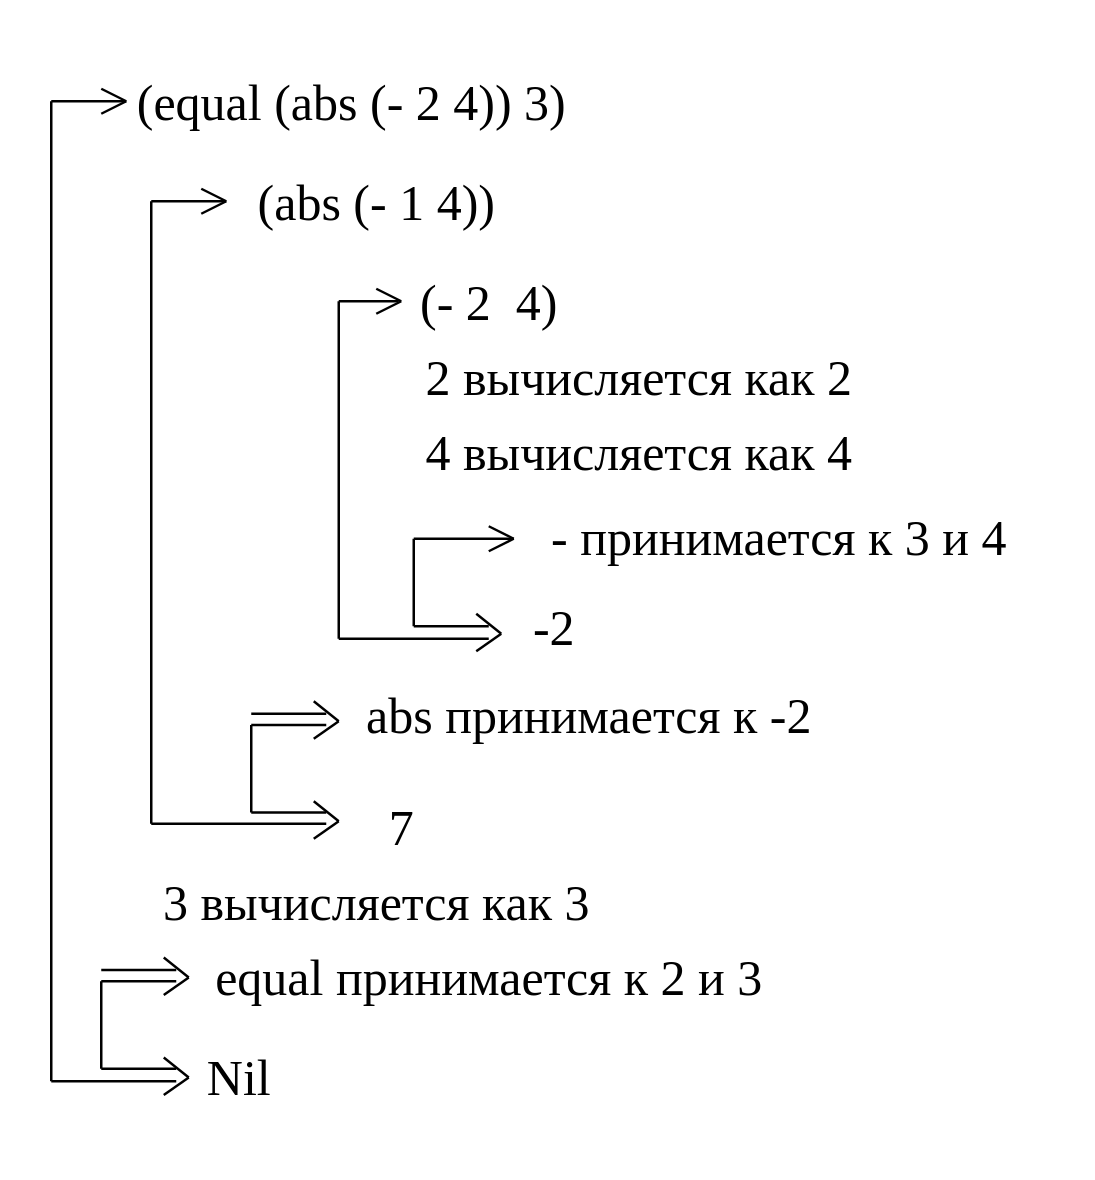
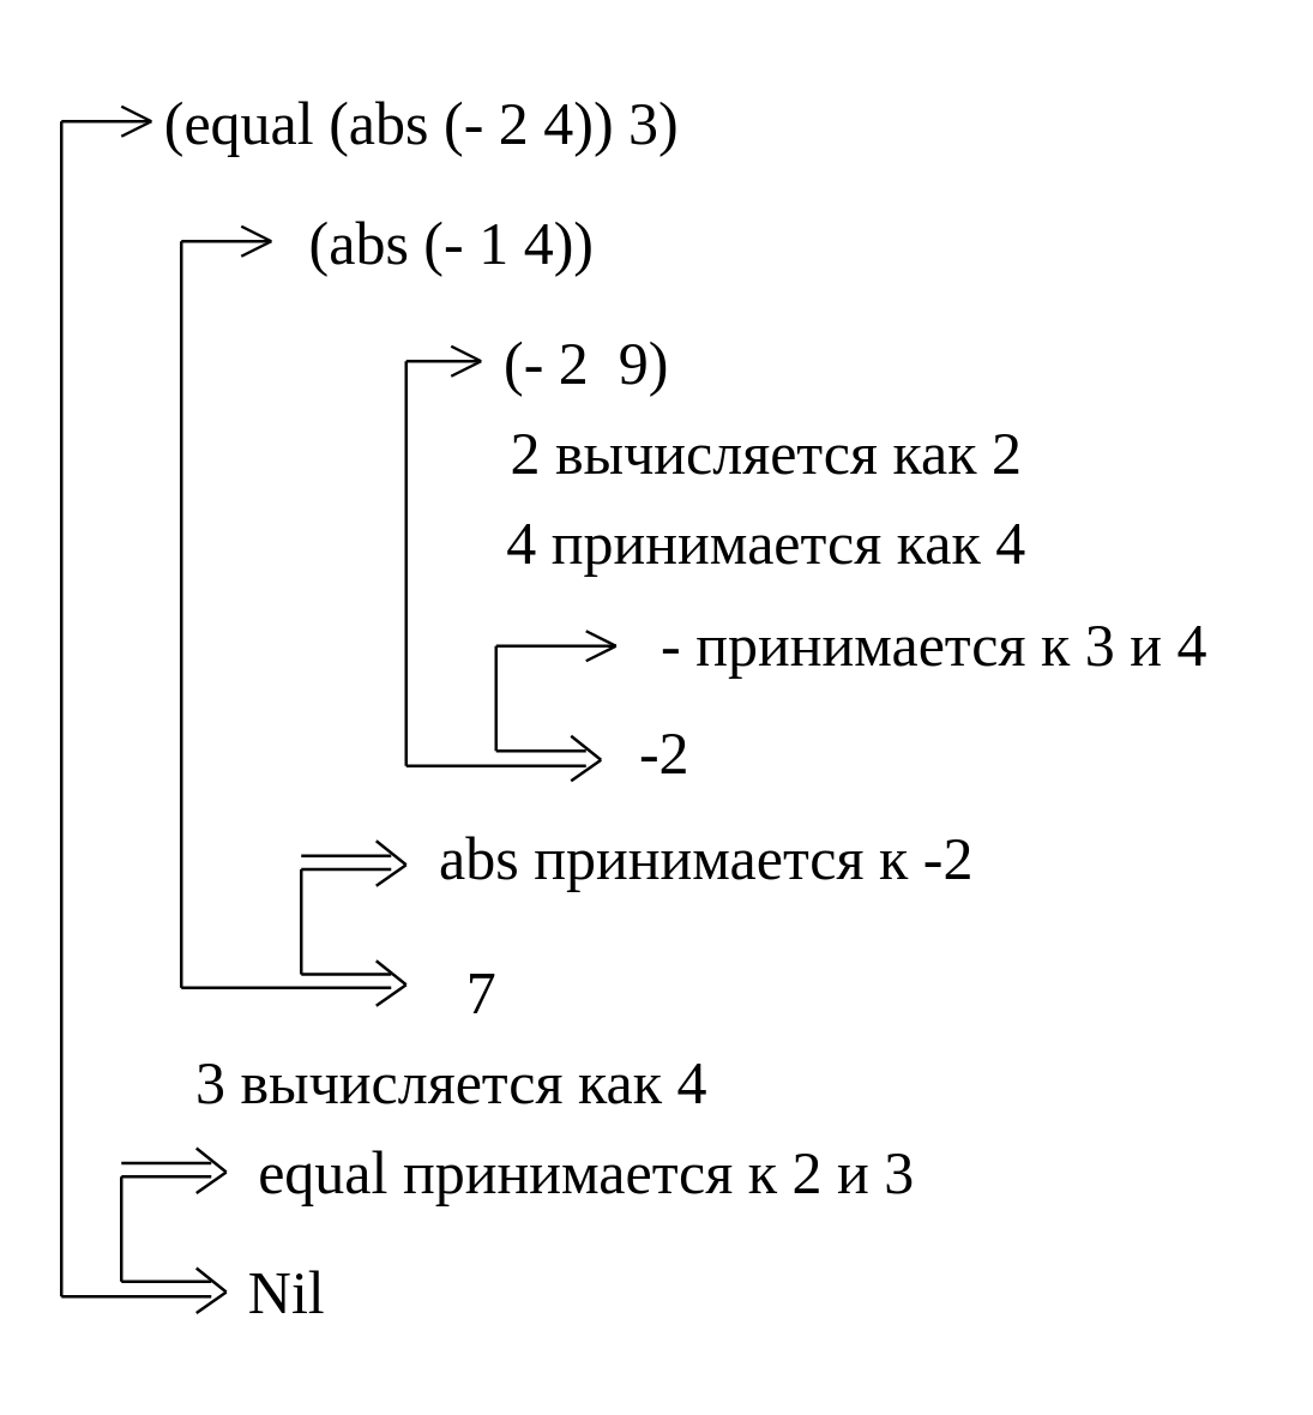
  <mxCell id="0" />
  <mxCell id="1" parent="0" />
  <mxCell id="2" value="" style="endArrow=none;html=1;rounded=0;fontFamily=Times New Roman;fontSize=20;" edge="1" parent="1"><mxGeometry width="50" height="50" relative="1" as="geometry"><mxPoint x="50" y="40" as="sourcePoint" /><mxPoint x="40" y="45" as="targetPoint" /></mxGeometry></mxCell>
  <mxCell id="3" value="" style="endArrow=none;html=1;rounded=0;" edge="1" parent="1"><mxGeometry width="50" height="50" relative="1" as="geometry"><mxPoint x="20" y="432" as="sourcePoint" /><mxPoint x="20" y="40" as="targetPoint" /></mxGeometry></mxCell>
  <mxCell id="4" value="&lt;font face=&quot;Times New Roman&quot; style=&quot;font-size: 20px;&quot;&gt;(equal (abs (- 2 4)) 3)&lt;/font&gt;" style="text;html=1;align=center;verticalAlign=middle;resizable=0;points=[];autosize=1;strokeColor=none;fillColor=none;" vertex="1" parent="1"><mxGeometry x="40" y="20" width="200" height="40" as="geometry" /></mxCell>
  <mxCell id="5" value="2 вычисляется как 2" style="text;html=1;align=center;verticalAlign=middle;resizable=0;points=[];autosize=1;strokeColor=none;fillColor=none;fontSize=20;fontFamily=Times New Roman;" vertex="1" parent="1"><mxGeometry x="160" y="130" width="190" height="40" as="geometry" /></mxCell>
  <mxCell id="6" value="-2" style="text;html=1;align=center;verticalAlign=middle;resizable=0;points=[];autosize=1;strokeColor=none;fillColor=none;fontSize=20;fontFamily=Times New Roman;" vertex="1" parent="1"><mxGeometry x="201" y="230" width="40" height="40" as="geometry" /></mxCell>
  <mxCell id="7" value="Nil" style="text;html=1;align=center;verticalAlign=middle;resizable=0;points=[];autosize=1;strokeColor=none;fillColor=none;fontSize=20;fontFamily=Times New Roman;" vertex="1" parent="1"><mxGeometry x="70" y="410" width="50" height="40" as="geometry" /></mxCell>
- <mxCell id="8" value="4 вычисляется как 4" style="text;html=1;align=center;verticalAlign=middle;resizable=0;points=[];autosize=1;strokeColor=none;fillColor=none;fontSize=20;fontFamily=Times New Roman;" vertex="1" parent="1"><mxGeometry x="160" y="160" width="190" height="40" as="geometry" /></mxCell>
- <mxCell id="9" value="(- 2&amp;nbsp; 4)" style="text;html=1;align=center;verticalAlign=middle;resizable=0;points=[];autosize=1;strokeColor=none;fillColor=none;fontSize=20;fontFamily=Times New Roman;" vertex="1" parent="1"><mxGeometry x="155" y="100" width="80" height="40" as="geometry" /></mxCell>
+ <mxCell id="8" value="4 принимается как 4" style="text;html=1;align=center;verticalAlign=middle;resizable=0;points=[];autosize=1;strokeColor=none;fillColor=none;fontSize=20;fontFamily=Times New Roman;" vertex="1" parent="1"><mxGeometry x="160" y="160" width="190" height="40" as="geometry" /></mxCell>
+ <mxCell id="9" value="(- 2&amp;nbsp; 9)" style="text;html=1;align=center;verticalAlign=middle;resizable=0;points=[];autosize=1;strokeColor=none;fillColor=none;fontSize=20;fontFamily=Times New Roman;" vertex="1" parent="1"><mxGeometry x="155" y="100" width="80" height="40" as="geometry" /></mxCell>
  <mxCell id="10" value="- принимается к 3 и 4" style="text;html=1;align=center;verticalAlign=middle;resizable=0;points=[];autosize=1;strokeColor=none;fillColor=none;fontSize=20;fontFamily=Times New Roman;" vertex="1" parent="1"><mxGeometry x="206" y="194" width="210" height="40" as="geometry" /></mxCell>
  <mxCell id="11" value="equal принимается к 2 и 3" style="text;html=1;align=center;verticalAlign=middle;resizable=0;points=[];autosize=1;strokeColor=none;fillColor=none;fontSize=20;fontFamily=Times New Roman;" vertex="1" parent="1"><mxGeometry x="75" y="370" width="240" height="40" as="geometry" /></mxCell>
  <mxCell id="12" value="" style="endArrow=none;html=1;rounded=0;fontFamily=Times New Roman;fontSize=20;" edge="1" parent="1"><mxGeometry width="50" height="50" relative="1" as="geometry"><mxPoint x="135" y="255" as="sourcePoint" /><mxPoint x="135" y="120" as="targetPoint" /></mxGeometry></mxCell>
  <mxCell id="13" value="" style="endArrow=none;html=1;rounded=0;fontFamily=Times New Roman;fontSize=20;" edge="1" parent="1"><mxGeometry width="50" height="50" relative="1" as="geometry"><mxPoint x="165" y="250" as="sourcePoint" /><mxPoint x="165" y="215" as="targetPoint" /></mxGeometry></mxCell>
  <mxCell id="14" value="" style="endArrow=none;html=1;rounded=0;fontFamily=Times New Roman;fontSize=20;" edge="1" parent="1"><mxGeometry width="50" height="50" relative="1" as="geometry"><mxPoint x="165" y="250" as="sourcePoint" /><mxPoint x="195" y="250" as="targetPoint" /></mxGeometry></mxCell>
  <mxCell id="15" value="" style="endArrow=none;html=1;rounded=0;fontFamily=Times New Roman;fontSize=20;" edge="1" parent="1"><mxGeometry width="50" height="50" relative="1" as="geometry"><mxPoint x="135" y="255" as="sourcePoint" /><mxPoint x="195" y="255" as="targetPoint" /></mxGeometry></mxCell>
  <mxCell id="16" value="" style="endArrow=none;html=1;rounded=0;fontFamily=Times New Roman;fontSize=20;" edge="1" parent="1"><mxGeometry width="50" height="50" relative="1" as="geometry"><mxPoint x="20" y="40" as="sourcePoint" /><mxPoint x="50" y="40" as="targetPoint" /></mxGeometry></mxCell>
  <mxCell id="17" value="" style="endArrow=none;html=1;rounded=0;fontFamily=Times New Roman;fontSize=20;" edge="1" parent="1"><mxGeometry width="50" height="50" relative="1" as="geometry"><mxPoint x="40" y="35" as="sourcePoint" /><mxPoint x="50" y="40" as="targetPoint" /></mxGeometry></mxCell>
  <mxCell id="18" value="" style="endArrow=none;html=1;rounded=0;fontFamily=Times New Roman;fontSize=20;" edge="1" parent="1"><mxGeometry width="50" height="50" relative="1" as="geometry"><mxPoint x="160" y="120" as="sourcePoint" /><mxPoint x="150" y="125" as="targetPoint" /></mxGeometry></mxCell>
  <mxCell id="19" value="" style="endArrow=none;html=1;rounded=0;fontFamily=Times New Roman;fontSize=20;" edge="1" parent="1"><mxGeometry width="50" height="50" relative="1" as="geometry"><mxPoint x="150" y="115" as="sourcePoint" /><mxPoint x="160" y="120" as="targetPoint" /></mxGeometry></mxCell>
  <mxCell id="20" value="" style="endArrow=none;html=1;rounded=0;fontFamily=Times New Roman;fontSize=20;" edge="1" parent="1"><mxGeometry width="50" height="50" relative="1" as="geometry"><mxPoint x="135" y="120" as="sourcePoint" /><mxPoint x="159" y="120" as="targetPoint" /></mxGeometry></mxCell>
  <mxCell id="21" value="" style="endArrow=none;html=1;rounded=0;fontFamily=Times New Roman;fontSize=20;" edge="1" parent="1"><mxGeometry width="50" height="50" relative="1" as="geometry"><mxPoint x="205" y="215" as="sourcePoint" /><mxPoint x="195" y="220" as="targetPoint" /></mxGeometry></mxCell>
  <mxCell id="22" value="" style="endArrow=none;html=1;rounded=0;fontFamily=Times New Roman;fontSize=20;" edge="1" parent="1"><mxGeometry width="50" height="50" relative="1" as="geometry"><mxPoint x="195" y="210" as="sourcePoint" /><mxPoint x="205" y="215" as="targetPoint" /></mxGeometry></mxCell>
  <mxCell id="23" value="" style="endArrow=none;html=1;rounded=0;fontFamily=Times New Roman;fontSize=20;" edge="1" parent="1"><mxGeometry width="50" height="50" relative="1" as="geometry"><mxPoint x="165" y="215" as="sourcePoint" /><mxPoint x="205" y="215" as="targetPoint" /></mxGeometry></mxCell>
  <mxCell id="24" value="" style="endArrow=none;html=1;rounded=0;fontFamily=Times New Roman;fontSize=20;" edge="1" parent="1"><mxGeometry width="50" height="50" relative="1" as="geometry"><mxPoint x="200" y="253" as="sourcePoint" /><mxPoint x="190" y="260" as="targetPoint" /></mxGeometry></mxCell>
  <mxCell id="25" value="" style="endArrow=none;html=1;rounded=0;fontFamily=Times New Roman;fontSize=20;" edge="1" parent="1"><mxGeometry width="50" height="50" relative="1" as="geometry"><mxPoint x="190" y="245" as="sourcePoint" /><mxPoint x="200" y="253" as="targetPoint" /></mxGeometry></mxCell>
  <mxCell id="26" value="" style="endArrow=none;html=1;rounded=0;fontFamily=Times New Roman;fontSize=20;" edge="1" parent="1"><mxGeometry width="50" height="50" relative="1" as="geometry"><mxPoint x="40" y="387.5" as="sourcePoint" /><mxPoint x="70" y="387.5" as="targetPoint" /></mxGeometry></mxCell>
  <mxCell id="27" value="" style="endArrow=none;html=1;rounded=0;fontFamily=Times New Roman;fontSize=20;" edge="1" parent="1"><mxGeometry width="50" height="50" relative="1" as="geometry"><mxPoint x="40" y="392" as="sourcePoint" /><mxPoint x="70" y="392" as="targetPoint" /></mxGeometry></mxCell>
  <mxCell id="28" value="" style="endArrow=none;html=1;rounded=0;fontFamily=Times New Roman;fontSize=20;" edge="1" parent="1"><mxGeometry width="50" height="50" relative="1" as="geometry"><mxPoint x="75" y="390.5" as="sourcePoint" /><mxPoint x="65" y="397.5" as="targetPoint" /></mxGeometry></mxCell>
  <mxCell id="29" value="" style="endArrow=none;html=1;rounded=0;fontFamily=Times New Roman;fontSize=20;" edge="1" parent="1"><mxGeometry width="50" height="50" relative="1" as="geometry"><mxPoint x="65" y="382.5" as="sourcePoint" /><mxPoint x="75" y="390.5" as="targetPoint" /></mxGeometry></mxCell>
  <mxCell id="30" value="" style="endArrow=none;html=1;rounded=0;fontFamily=Times New Roman;fontSize=20;" edge="1" parent="1"><mxGeometry width="50" height="50" relative="1" as="geometry"><mxPoint x="40" y="427" as="sourcePoint" /><mxPoint x="40" y="392" as="targetPoint" /></mxGeometry></mxCell>
  <mxCell id="31" value="" style="endArrow=none;html=1;rounded=0;fontFamily=Times New Roman;fontSize=20;" edge="1" parent="1"><mxGeometry width="50" height="50" relative="1" as="geometry"><mxPoint x="40" y="427" as="sourcePoint" /><mxPoint x="70" y="427" as="targetPoint" /></mxGeometry></mxCell>
  <mxCell id="32" value="" style="endArrow=none;html=1;rounded=0;fontFamily=Times New Roman;fontSize=20;" edge="1" parent="1"><mxGeometry width="50" height="50" relative="1" as="geometry"><mxPoint x="75" y="430.5" as="sourcePoint" /><mxPoint x="65" y="437.5" as="targetPoint" /></mxGeometry></mxCell>
  <mxCell id="33" value="" style="endArrow=none;html=1;rounded=0;fontFamily=Times New Roman;fontSize=20;" edge="1" parent="1"><mxGeometry width="50" height="50" relative="1" as="geometry"><mxPoint x="65" y="422.5" as="sourcePoint" /><mxPoint x="75" y="430.5" as="targetPoint" /></mxGeometry></mxCell>
- <mxCell id="34" value="3 вычисляется как 3" style="text;html=1;align=center;verticalAlign=middle;resizable=0;points=[];autosize=1;strokeColor=none;fillColor=none;fontSize=20;fontFamily=Times New Roman;" vertex="1" parent="1"><mxGeometry x="55" y="340" width="190" height="40" as="geometry" /></mxCell>
+ <mxCell id="34" value="3 вычисляется как 4" style="text;html=1;align=center;verticalAlign=middle;resizable=0;points=[];autosize=1;strokeColor=none;fillColor=none;fontSize=20;fontFamily=Times New Roman;" vertex="1" parent="1"><mxGeometry x="55" y="340" width="190" height="40" as="geometry" /></mxCell>
  <mxCell id="35" value="" style="endArrow=none;html=1;rounded=0;fontFamily=Times New Roman;fontSize=20;" edge="1" parent="1"><mxGeometry width="50" height="50" relative="1" as="geometry"><mxPoint x="20" y="432" as="sourcePoint" /><mxPoint x="70" y="432" as="targetPoint" /></mxGeometry></mxCell>
  <mxCell id="36" value="(abs (- 1 4))" style="text;html=1;align=center;verticalAlign=middle;resizable=0;points=[];autosize=1;strokeColor=none;fillColor=none;fontSize=20;fontFamily=Times New Roman;" vertex="1" parent="1"><mxGeometry x="90" y="60" width="120" height="40" as="geometry" /></mxCell>
  <mxCell id="37" value="" style="endArrow=none;html=1;rounded=0;fontFamily=Times New Roman;fontSize=20;" edge="1" parent="1"><mxGeometry width="50" height="50" relative="1" as="geometry"><mxPoint x="100" y="285" as="sourcePoint" /><mxPoint x="130" y="285" as="targetPoint" /></mxGeometry></mxCell>
  <mxCell id="38" value="" style="endArrow=none;html=1;rounded=0;fontFamily=Times New Roman;fontSize=20;" edge="1" parent="1"><mxGeometry width="50" height="50" relative="1" as="geometry"><mxPoint x="100" y="289.5" as="sourcePoint" /><mxPoint x="130" y="289.5" as="targetPoint" /></mxGeometry></mxCell>
  <mxCell id="39" value="" style="endArrow=none;html=1;rounded=0;fontFamily=Times New Roman;fontSize=20;" edge="1" parent="1"><mxGeometry width="50" height="50" relative="1" as="geometry"><mxPoint x="135" y="288" as="sourcePoint" /><mxPoint x="125" y="295" as="targetPoint" /></mxGeometry></mxCell>
  <mxCell id="40" value="" style="endArrow=none;html=1;rounded=0;fontFamily=Times New Roman;fontSize=20;" edge="1" parent="1"><mxGeometry width="50" height="50" relative="1" as="geometry"><mxPoint x="125" y="280" as="sourcePoint" /><mxPoint x="135" y="288" as="targetPoint" /></mxGeometry></mxCell>
  <mxCell id="41" value="" style="endArrow=none;html=1;rounded=0;fontFamily=Times New Roman;fontSize=20;" edge="1" parent="1"><mxGeometry width="50" height="50" relative="1" as="geometry"><mxPoint x="100" y="324.5" as="sourcePoint" /><mxPoint x="100" y="289.5" as="targetPoint" /></mxGeometry></mxCell>
  <mxCell id="42" value="" style="endArrow=none;html=1;rounded=0;fontFamily=Times New Roman;fontSize=20;" edge="1" parent="1"><mxGeometry width="50" height="50" relative="1" as="geometry"><mxPoint x="100" y="324.5" as="sourcePoint" /><mxPoint x="130" y="324.5" as="targetPoint" /></mxGeometry></mxCell>
  <mxCell id="43" value="" style="endArrow=none;html=1;rounded=0;fontFamily=Times New Roman;fontSize=20;" edge="1" parent="1"><mxGeometry width="50" height="50" relative="1" as="geometry"><mxPoint x="135" y="328" as="sourcePoint" /><mxPoint x="125" y="335" as="targetPoint" /></mxGeometry></mxCell>
  <mxCell id="44" value="" style="endArrow=none;html=1;rounded=0;fontFamily=Times New Roman;fontSize=20;" edge="1" parent="1"><mxGeometry width="50" height="50" relative="1" as="geometry"><mxPoint x="125" y="320" as="sourcePoint" /><mxPoint x="135" y="328" as="targetPoint" /></mxGeometry></mxCell>
  <mxCell id="45" value="" style="endArrow=none;html=1;rounded=0;fontFamily=Times New Roman;fontSize=20;" edge="1" parent="1"><mxGeometry width="50" height="50" relative="1" as="geometry"><mxPoint x="60" y="329" as="sourcePoint" /><mxPoint x="130" y="329" as="targetPoint" /></mxGeometry></mxCell>
  <mxCell id="46" value="7" style="text;html=1;align=center;verticalAlign=middle;resizable=0;points=[];autosize=1;strokeColor=none;fillColor=none;fontSize=20;fontFamily=Times New Roman;" vertex="1" parent="1"><mxGeometry x="145" y="310" width="30" height="40" as="geometry" /></mxCell>
  <mxCell id="47" value="abs принимается к -2" style="text;html=1;align=center;verticalAlign=middle;resizable=0;points=[];autosize=1;strokeColor=none;fillColor=none;fontSize=20;fontFamily=Times New Roman;" vertex="1" parent="1"><mxGeometry x="135" y="265" width="200" height="40" as="geometry" /></mxCell>
  <mxCell id="48" value="" style="endArrow=none;html=1;rounded=0;" edge="1" parent="1"><mxGeometry width="50" height="50" relative="1" as="geometry"><mxPoint x="60" y="329" as="sourcePoint" /><mxPoint x="60" y="80" as="targetPoint" /></mxGeometry></mxCell>
  <mxCell id="49" value="" style="endArrow=none;html=1;rounded=0;fontFamily=Times New Roman;fontSize=20;" edge="1" parent="1"><mxGeometry width="50" height="50" relative="1" as="geometry"><mxPoint x="90" y="80" as="sourcePoint" /><mxPoint x="80" y="85" as="targetPoint" /></mxGeometry></mxCell>
  <mxCell id="50" value="" style="endArrow=none;html=1;rounded=0;fontFamily=Times New Roman;fontSize=20;" edge="1" parent="1"><mxGeometry width="50" height="50" relative="1" as="geometry"><mxPoint x="60" y="80" as="sourcePoint" /><mxPoint x="90" y="80" as="targetPoint" /></mxGeometry></mxCell>
  <mxCell id="51" value="" style="endArrow=none;html=1;rounded=0;fontFamily=Times New Roman;fontSize=20;" edge="1" parent="1"><mxGeometry width="50" height="50" relative="1" as="geometry"><mxPoint x="80" y="75" as="sourcePoint" /><mxPoint x="90" y="80" as="targetPoint" /></mxGeometry></mxCell>
